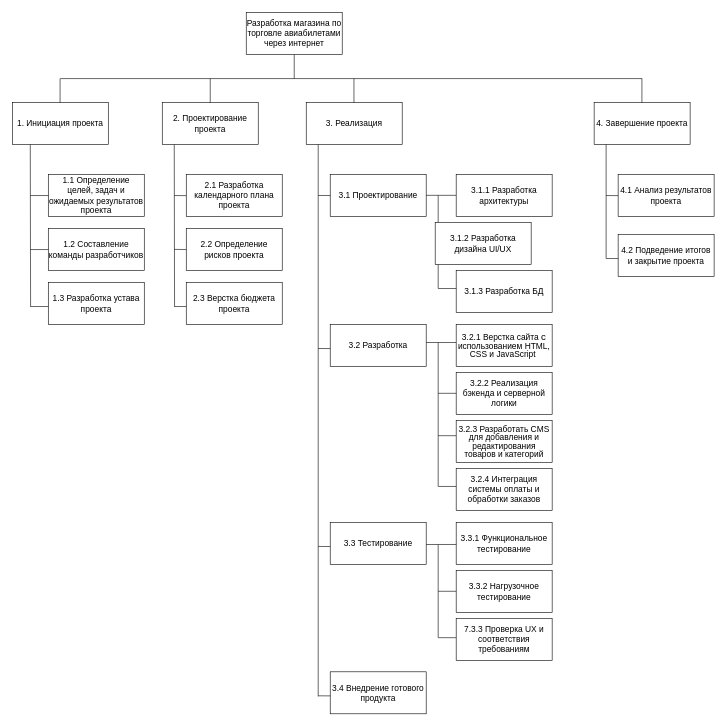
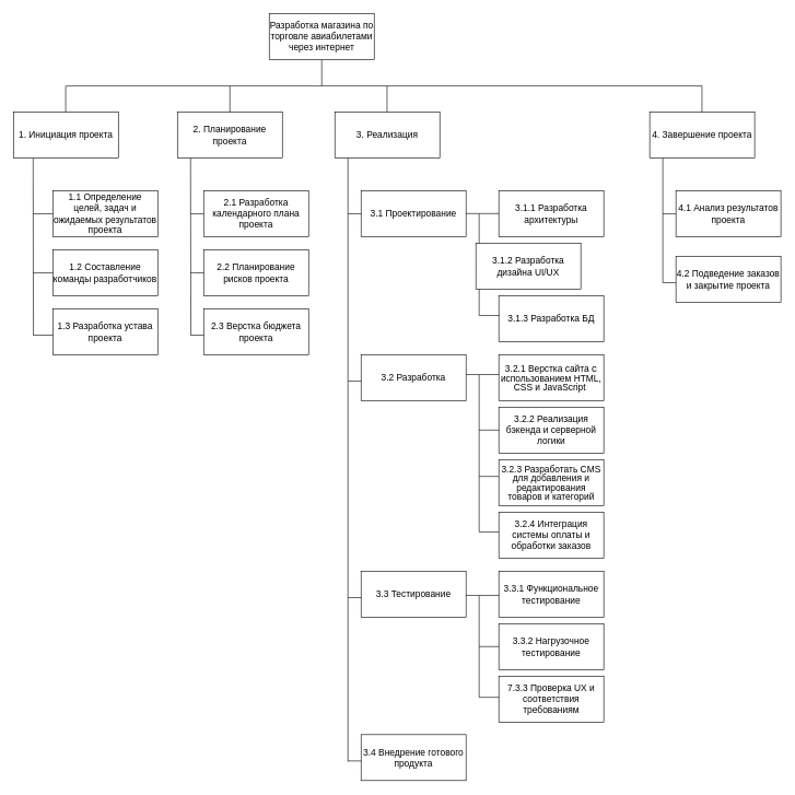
  <mxCell id="0" />
  <mxCell id="1" parent="0" />
  <mxCell id="2" value="&lt;font face=&quot;Helvetica&quot; style=&quot;font-size: 14px;&quot;&gt;Разработка магазина по торговле авиабилетами через интернет&lt;/font&gt;" style="rounded=0;whiteSpace=wrap;html=1;" vertex="1" parent="1"><mxGeometry x="410" y="20" width="160" height="70" as="geometry" /></mxCell>
  <mxCell id="3" value="&lt;font style=&quot;font-size: 14px;&quot;&gt;1. Инициация проекта&lt;/font&gt;" style="rounded=0;whiteSpace=wrap;html=1;" vertex="1" parent="1"><mxGeometry x="20" y="170" width="160" height="70" as="geometry" /></mxCell>
- <mxCell id="4" value="&lt;font style=&quot;font-size: 14px;&quot;&gt;2. Проектирование проекта&lt;/font&gt;" style="rounded=0;whiteSpace=wrap;html=1;" vertex="1" parent="1"><mxGeometry x="270" y="170" width="160" height="70" as="geometry" /></mxCell>
+ <mxCell id="4" value="&lt;font style=&quot;font-size: 14px;&quot;&gt;2. Планирование проекта&lt;/font&gt;" style="rounded=0;whiteSpace=wrap;html=1;" vertex="1" parent="1"><mxGeometry x="270" y="170" width="160" height="70" as="geometry" /></mxCell>
  <mxCell id="5" value="&lt;font style=&quot;font-size: 14px;&quot;&gt;3. Реализация&lt;/font&gt;" style="rounded=0;whiteSpace=wrap;html=1;" vertex="1" parent="1"><mxGeometry x="510" y="170" width="160" height="70" as="geometry" /></mxCell>
  <mxCell id="6" value="&lt;font style=&quot;font-size: 14px;&quot;&gt;4. Завершение проекта&lt;/font&gt;" style="rounded=0;whiteSpace=wrap;html=1;" vertex="1" parent="1"><mxGeometry x="990" y="170" width="160" height="70" as="geometry" /></mxCell>
  <mxCell id="7" value="" style="endArrow=none;html=1;rounded=0;" edge="1" parent="1"><mxGeometry width="50" height="50" relative="1" as="geometry"><mxPoint x="100" y="130" as="sourcePoint" /><mxPoint x="1070" y="130" as="targetPoint" /></mxGeometry></mxCell>
  <mxCell id="8" value="" style="endArrow=none;html=1;rounded=0;entryX=0.5;entryY=0;entryDx=0;entryDy=0;" edge="1" parent="1" target="4"><mxGeometry width="50" height="50" relative="1" as="geometry"><mxPoint x="350" y="130" as="sourcePoint" /><mxPoint x="700" y="170" as="targetPoint" /></mxGeometry></mxCell>
  <mxCell id="9" value="" style="endArrow=none;html=1;rounded=0;" edge="1" parent="1"><mxGeometry width="50" height="50" relative="1" as="geometry"><mxPoint x="99.66" y="170" as="sourcePoint" /><mxPoint x="99.66" y="130" as="targetPoint" /></mxGeometry></mxCell>
  <mxCell id="10" value="" style="endArrow=none;html=1;rounded=0;entryX=0.5;entryY=0;entryDx=0;entryDy=0;" edge="1" parent="1"><mxGeometry width="50" height="50" relative="1" as="geometry"><mxPoint x="589.58" y="130" as="sourcePoint" /><mxPoint x="589.58" y="170" as="targetPoint" /></mxGeometry></mxCell>
  <mxCell id="11" value="" style="endArrow=none;html=1;rounded=0;entryX=0.5;entryY=0;entryDx=0;entryDy=0;" edge="1" parent="1"><mxGeometry width="50" height="50" relative="1" as="geometry"><mxPoint x="1069.66" y="130" as="sourcePoint" /><mxPoint x="1069.66" y="170" as="targetPoint" /></mxGeometry></mxCell>
  <mxCell id="12" value="" style="endArrow=none;html=1;rounded=0;" edge="1" parent="1"><mxGeometry width="50" height="50" relative="1" as="geometry"><mxPoint x="50.5" y="510" as="sourcePoint" /><mxPoint x="50" y="240" as="targetPoint" /></mxGeometry></mxCell>
  <mxCell id="13" value="&lt;font style=&quot;font-size: 14px;&quot;&gt;1.1 Определение целей, задач и ожидаемых результатов проекта&lt;/font&gt;" style="rounded=0;whiteSpace=wrap;html=1;" vertex="1" parent="1"><mxGeometry x="80" y="290" width="160" height="70" as="geometry" /></mxCell>
  <mxCell id="14" value="&lt;font style=&quot;font-size: 14px;&quot;&gt;1.2 Составление команды разработчиков&lt;/font&gt;&lt;span style=&quot;color: rgba(0, 0, 0, 0); font-family: monospace; font-size: 0px; text-align: start; text-wrap: nowrap;&quot;&gt;%3CmxGraphModel%3E%3Croot%3E%3CmxCell%20id%3D%220%22%2F%3E%3CmxCell%20id%3D%221%22%20parent%3D%220%22%2F%3E%3CmxCell%20id%3D%222%22%20value%3D%22%26lt%3Bfont%20style%3D%26quot%3Bfont-size%3A%2014px%3B%26quot%3B%26gt%3B1.1%20%D0%9E%D0%BF%D1%80%D0%B5%D0%B4%D0%B5%D0%BB%D0%B5%D0%BD%D0%B8%D0%B5%20%D1%86%D0%B5%D0%BB%D0%B5%D0%B9%20%D0%B8%20%D0%B7%D0%B0%D0%B4%D0%B0%D1%87%20%D0%BF%D1%80%D0%BE%D0%B5%D0%BA%D1%82%D0%B0%26lt%3B%2Ffont%26gt%3B%22%20style%3D%22rounded%3D0%3BwhiteSpace%3Dwrap%3Bhtml%3D1%3B%22%20vertex%3D%221%22%20parent%3D%221%22%3E%3CmxGeometry%20x%3D%22-120%22%20y%3D%22340%22%20width%3D%22150%22%20height%3D%2270%22%20as%3D%22geometry%22%2F%3E%3C%2FmxCell%3E%3C%2Froot%3E%3C%2FmxGraphModel%3E&lt;/span&gt;" style="rounded=0;whiteSpace=wrap;html=1;" vertex="1" parent="1"><mxGeometry x="80" y="380" width="160" height="70" as="geometry" /></mxCell>
  <mxCell id="15" value="&lt;font style=&quot;font-size: 14px;&quot;&gt;1.3 Разработка устава проекта&lt;/font&gt;" style="rounded=0;whiteSpace=wrap;html=1;" vertex="1" parent="1"><mxGeometry x="80" y="470" width="160" height="70" as="geometry" /></mxCell>
  <mxCell id="16" value="" style="endArrow=none;html=1;rounded=0;" edge="1" parent="1"><mxGeometry width="50" height="50" relative="1" as="geometry"><mxPoint x="50" y="510" as="sourcePoint" /><mxPoint x="80" y="510" as="targetPoint" /></mxGeometry></mxCell>
  <mxCell id="17" value="" style="endArrow=none;html=1;rounded=0;" edge="1" parent="1"><mxGeometry width="50" height="50" relative="1" as="geometry"><mxPoint x="50" y="415" as="sourcePoint" /><mxPoint x="80" y="415" as="targetPoint" /></mxGeometry></mxCell>
  <mxCell id="18" value="" style="endArrow=none;html=1;rounded=0;" edge="1" parent="1"><mxGeometry width="50" height="50" relative="1" as="geometry"><mxPoint x="50" y="325" as="sourcePoint" /><mxPoint x="80" y="325" as="targetPoint" /></mxGeometry></mxCell>
  <mxCell id="19" value="" style="endArrow=none;html=1;rounded=0;entryX=0.5;entryY=0;entryDx=0;entryDy=0;" edge="1" parent="1"><mxGeometry width="50" height="50" relative="1" as="geometry"><mxPoint x="490" y="90" as="sourcePoint" /><mxPoint x="490" y="130" as="targetPoint" /></mxGeometry></mxCell>
  <mxCell id="20" value="" style="endArrow=none;html=1;rounded=0;" edge="1" parent="1"><mxGeometry width="50" height="50" relative="1" as="geometry"><mxPoint x="290.5" y="510" as="sourcePoint" /><mxPoint x="290" y="240" as="targetPoint" /></mxGeometry></mxCell>
  <mxCell id="21" value="&lt;font style=&quot;font-size: 14px;&quot;&gt;2.1 Разработка календарного плана проекта&lt;/font&gt;" style="rounded=0;whiteSpace=wrap;html=1;" vertex="1" parent="1"><mxGeometry x="310" y="290" width="160" height="70" as="geometry" /></mxCell>
- <mxCell id="22" value="&lt;font style=&quot;font-size: 14px;&quot;&gt;2.2 Определение рисков проекта&lt;/font&gt;" style="rounded=0;whiteSpace=wrap;html=1;" vertex="1" parent="1"><mxGeometry x="310" y="380" width="160" height="70" as="geometry" /></mxCell>
+ <mxCell id="22" value="&lt;font style=&quot;font-size: 14px;&quot;&gt;2.2 Планирование рисков проекта&lt;/font&gt;" style="rounded=0;whiteSpace=wrap;html=1;" vertex="1" parent="1"><mxGeometry x="310" y="380" width="160" height="70" as="geometry" /></mxCell>
  <mxCell id="23" value="&lt;font style=&quot;font-size: 14px;&quot;&gt;2.3 Верстка бюджета проекта&lt;/font&gt;" style="rounded=0;whiteSpace=wrap;html=1;" vertex="1" parent="1"><mxGeometry x="310" y="470" width="160" height="70" as="geometry" /></mxCell>
  <mxCell id="24" value="" style="endArrow=none;html=1;rounded=0;" edge="1" parent="1"><mxGeometry width="50" height="50" relative="1" as="geometry"><mxPoint x="290" y="414.76" as="sourcePoint" /><mxPoint x="310" y="415" as="targetPoint" /></mxGeometry></mxCell>
  <mxCell id="25" value="" style="endArrow=none;html=1;rounded=0;" edge="1" parent="1"><mxGeometry width="50" height="50" relative="1" as="geometry"><mxPoint x="290" y="510" as="sourcePoint" /><mxPoint x="310" y="510" as="targetPoint" /></mxGeometry></mxCell>
  <mxCell id="26" value="" style="endArrow=none;html=1;rounded=0;" edge="1" parent="1"><mxGeometry width="50" height="50" relative="1" as="geometry"><mxPoint x="290" y="325" as="sourcePoint" /><mxPoint x="310" y="325.12" as="targetPoint" /></mxGeometry></mxCell>
  <mxCell id="27" value="" style="endArrow=none;html=1;rounded=0;" edge="1" parent="1"><mxGeometry width="50" height="50" relative="1" as="geometry"><mxPoint x="530" y="1160" as="sourcePoint" /><mxPoint x="530" y="240" as="targetPoint" /></mxGeometry></mxCell>
  <mxCell id="28" value="&lt;font style=&quot;font-size: 14px;&quot;&gt;3.1 Проектирование&lt;/font&gt;" style="rounded=0;whiteSpace=wrap;html=1;" vertex="1" parent="1"><mxGeometry x="550" y="290" width="160" height="70" as="geometry" /></mxCell>
  <mxCell id="29" value="&lt;font style=&quot;font-size: 14px;&quot;&gt;3.2 Разработка&lt;/font&gt;" style="rounded=0;whiteSpace=wrap;html=1;" vertex="1" parent="1"><mxGeometry x="550" y="540" width="160" height="70" as="geometry" /></mxCell>
  <mxCell id="30" value="&lt;font style=&quot;font-size: 14px;&quot;&gt;3.3 Тестирование&lt;/font&gt;" style="rounded=0;whiteSpace=wrap;html=1;" vertex="1" parent="1"><mxGeometry x="550" y="870" width="160" height="70" as="geometry" /></mxCell>
  <mxCell id="31" value="" style="endArrow=none;html=1;rounded=0;" edge="1" parent="1"><mxGeometry width="50" height="50" relative="1" as="geometry"><mxPoint x="530" y="324.86" as="sourcePoint" /><mxPoint x="550" y="324.98" as="targetPoint" /></mxGeometry></mxCell>
  <mxCell id="32" value="" style="endArrow=none;html=1;rounded=0;" edge="1" parent="1"><mxGeometry width="50" height="50" relative="1" as="geometry"><mxPoint x="530" y="580" as="sourcePoint" /><mxPoint x="550" y="580.12" as="targetPoint" /></mxGeometry></mxCell>
  <mxCell id="33" value="" style="endArrow=none;html=1;rounded=0;" edge="1" parent="1"><mxGeometry width="50" height="50" relative="1" as="geometry"><mxPoint x="530" y="910" as="sourcePoint" /><mxPoint x="550" y="910.12" as="targetPoint" /></mxGeometry></mxCell>
  <mxCell id="34" value="" style="endArrow=none;html=1;rounded=0;" edge="1" parent="1"><mxGeometry width="50" height="50" relative="1" as="geometry"><mxPoint x="710" y="324.66" as="sourcePoint" /><mxPoint x="760" y="324.66" as="targetPoint" /></mxGeometry></mxCell>
  <mxCell id="35" value="&lt;font style=&quot;font-size: 14px;&quot;&gt;3.1.1 Разработка архитектуры&lt;/font&gt;" style="rounded=0;whiteSpace=wrap;html=1;" vertex="1" parent="1"><mxGeometry x="760" y="290" width="160" height="70" as="geometry" /></mxCell>
  <mxCell id="36" value="" style="endArrow=none;html=1;rounded=0;" edge="1" parent="1"><mxGeometry width="50" height="50" relative="1" as="geometry"><mxPoint x="730" y="480" as="sourcePoint" /><mxPoint x="730" y="325" as="targetPoint" /></mxGeometry></mxCell>
  <mxCell id="37" value="" style="endArrow=none;html=1;rounded=0;entryX=0;entryY=0.5;entryDx=0;entryDy=0;" edge="1" parent="1" target="38"><mxGeometry width="50" height="50" relative="1" as="geometry"><mxPoint x="730" y="405" as="sourcePoint" /><mxPoint x="780" y="400" as="targetPoint" /></mxGeometry></mxCell>
  <mxCell id="38" value="&lt;font style=&quot;font-size: 14px;&quot;&gt;3.1.2 Разработка дизайна UI/UX&lt;/font&gt;" style="rounded=0;whiteSpace=wrap;html=1;" vertex="1" parent="1"><mxGeometry x="725" y="370" width="160" height="70" as="geometry" /></mxCell>
  <mxCell id="39" value="&lt;font style=&quot;font-size: 14px;&quot;&gt;3.1.3 Разработка БД&lt;/font&gt;" style="rounded=0;whiteSpace=wrap;html=1;" vertex="1" parent="1"><mxGeometry x="760" y="450" width="160" height="70" as="geometry" /></mxCell>
  <mxCell id="40" value="" style="endArrow=none;html=1;rounded=0;" edge="1" parent="1"><mxGeometry width="50" height="50" relative="1" as="geometry"><mxPoint x="730" y="480" as="sourcePoint" /><mxPoint x="760" y="480" as="targetPoint" /></mxGeometry></mxCell>
  <mxCell id="41" value="" style="endArrow=none;html=1;rounded=0;" edge="1" parent="1"><mxGeometry width="50" height="50" relative="1" as="geometry"><mxPoint x="710" y="570" as="sourcePoint" /><mxPoint x="760" y="570" as="targetPoint" /></mxGeometry></mxCell>
  <mxCell id="42" value="" style="endArrow=none;html=1;rounded=0;" edge="1" parent="1"><mxGeometry width="50" height="50" relative="1" as="geometry"><mxPoint x="730" y="810" as="sourcePoint" /><mxPoint x="730" y="570.34" as="targetPoint" /></mxGeometry></mxCell>
  <mxCell id="43" value="" style="endArrow=none;html=1;rounded=0;" edge="1" parent="1"><mxGeometry width="50" height="50" relative="1" as="geometry"><mxPoint x="730" y="725.34" as="sourcePoint" /><mxPoint x="760" y="725.34" as="targetPoint" /></mxGeometry></mxCell>
  <mxCell id="44" value="&lt;font style=&quot;font-size: 14px;&quot;&gt;3.2.1 Верстка сайта&amp;nbsp;&lt;/font&gt;&lt;span style=&quot;font-size:12.0pt;line-height:107%;&lt;br/&gt;font-family:&amp;quot;Times New Roman&amp;quot;,serif;mso-fareast-font-family:Calibri;mso-fareast-theme-font:&lt;br/&gt;minor-latin;mso-ansi-language:RU;mso-fareast-language:EN-US;mso-bidi-language:&lt;br/&gt;AR-SA&quot;&gt;с &lt;/span&gt;&lt;span style=&quot;line-height: 107%;&quot;&gt;&lt;font face=&quot;Helvetica&quot; style=&quot;font-size: 14px;&quot;&gt;использованием HTML, CSS и JavaScript&amp;nbsp;&lt;/font&gt;&lt;/span&gt;" style="rounded=0;whiteSpace=wrap;html=1;" vertex="1" parent="1"><mxGeometry x="760" y="540" width="160" height="70" as="geometry" /></mxCell>
  <mxCell id="45" value="&lt;font style=&quot;font-size: 14px;&quot;&gt;3.2.2 Реализация бэкенда и серверной логики&lt;/font&gt;" style="rounded=0;whiteSpace=wrap;html=1;" vertex="1" parent="1"><mxGeometry x="760" y="620" width="160" height="70" as="geometry" /></mxCell>
  <mxCell id="46" value="&lt;font style=&quot;font-size: 14px;&quot;&gt;3.2.3&amp;nbsp;&lt;/font&gt;&lt;span style=&quot;line-height: 107%;&quot;&gt;&lt;font style=&quot;font-size: 14px;&quot;&gt;Разработать CMS для добавления и&lt;br/&gt;редактирования товаров и категорий&lt;/font&gt;&lt;/span&gt;" style="rounded=0;whiteSpace=wrap;html=1;" vertex="1" parent="1"><mxGeometry x="760" y="700" width="160" height="70" as="geometry" /></mxCell>
  <mxCell id="47" value="" style="endArrow=none;html=1;rounded=0;" edge="1" parent="1"><mxGeometry width="50" height="50" relative="1" as="geometry"><mxPoint x="730" y="654.71" as="sourcePoint" /><mxPoint x="760" y="654.71" as="targetPoint" /></mxGeometry></mxCell>
  <mxCell id="48" value="&lt;font style=&quot;font-size: 14px;&quot;&gt;3.2.4 Интеграция системы оплаты и обработки заказов&lt;/font&gt;" style="rounded=0;whiteSpace=wrap;html=1;" vertex="1" parent="1"><mxGeometry x="760" y="780" width="160" height="70" as="geometry" /></mxCell>
  <mxCell id="49" value="" style="endArrow=none;html=1;rounded=0;" edge="1" parent="1"><mxGeometry width="50" height="50" relative="1" as="geometry"><mxPoint x="730" y="810" as="sourcePoint" /><mxPoint x="760" y="810" as="targetPoint" /></mxGeometry></mxCell>
  <mxCell id="50" value="&lt;font style=&quot;font-size: 14px;&quot;&gt;3.3.1 Функциональное тестирование&lt;/font&gt;" style="rounded=0;whiteSpace=wrap;html=1;" vertex="1" parent="1"><mxGeometry x="760" y="870" width="160" height="70" as="geometry" /></mxCell>
  <mxCell id="51" value="&lt;font style=&quot;font-size: 14px;&quot;&gt;3.3.2 Нагрузочное тестирование&lt;/font&gt;" style="rounded=0;whiteSpace=wrap;html=1;" vertex="1" parent="1"><mxGeometry x="760" y="950" width="160" height="70" as="geometry" /></mxCell>
  <mxCell id="52" value="&lt;font style=&quot;font-size: 14px;&quot;&gt;7.3.3 Проверка UX и соответствия требованиям&lt;/font&gt;" style="rounded=0;whiteSpace=wrap;html=1;" vertex="1" parent="1"><mxGeometry x="760" y="1030" width="160" height="70" as="geometry" /></mxCell>
  <mxCell id="53" value="" style="endArrow=none;html=1;rounded=0;" edge="1" parent="1"><mxGeometry width="50" height="50" relative="1" as="geometry"><mxPoint x="710" y="906.74" as="sourcePoint" /><mxPoint x="760" y="906.74" as="targetPoint" /></mxGeometry></mxCell>
  <mxCell id="54" value="" style="endArrow=none;html=1;rounded=0;" edge="1" parent="1"><mxGeometry width="50" height="50" relative="1" as="geometry"><mxPoint x="730" y="1062.08" as="sourcePoint" /><mxPoint x="730" y="907.08" as="targetPoint" /></mxGeometry></mxCell>
  <mxCell id="55" value="" style="endArrow=none;html=1;rounded=0;entryX=0;entryY=0.5;entryDx=0;entryDy=0;" edge="1" parent="1"><mxGeometry width="50" height="50" relative="1" as="geometry"><mxPoint x="730" y="984.76" as="sourcePoint" /><mxPoint x="760" y="984.76" as="targetPoint" /></mxGeometry></mxCell>
  <mxCell id="56" value="" style="endArrow=none;html=1;rounded=0;" edge="1" parent="1"><mxGeometry width="50" height="50" relative="1" as="geometry"><mxPoint x="730" y="1062.08" as="sourcePoint" /><mxPoint x="760" y="1062.08" as="targetPoint" /></mxGeometry></mxCell>
  <mxCell id="57" value="&lt;font style=&quot;font-size: 14px;&quot;&gt;3.4 Внедрение готового продукта&lt;/font&gt;" style="rounded=0;whiteSpace=wrap;html=1;" vertex="1" parent="1"><mxGeometry x="550" y="1119" width="160" height="70" as="geometry" /></mxCell>
  <mxCell id="58" value="" style="endArrow=none;html=1;rounded=0;" edge="1" parent="1"><mxGeometry width="50" height="50" relative="1" as="geometry"><mxPoint x="530" y="1159" as="sourcePoint" /><mxPoint x="550" y="1159.12" as="targetPoint" /></mxGeometry></mxCell>
  <mxCell id="59" value="" style="endArrow=none;html=1;rounded=0;" edge="1" parent="1"><mxGeometry width="50" height="50" relative="1" as="geometry"><mxPoint x="1010" y="430" as="sourcePoint" /><mxPoint x="1010" y="240" as="targetPoint" /></mxGeometry></mxCell>
  <mxCell id="60" value="&lt;font style=&quot;font-size: 14px;&quot;&gt;4.1 Анализ результатов проекта&lt;/font&gt;" style="rounded=0;whiteSpace=wrap;html=1;" vertex="1" parent="1"><mxGeometry x="1030" y="290" width="160" height="70" as="geometry" /></mxCell>
- <mxCell id="61" value="&lt;font style=&quot;font-size: 14px;&quot;&gt;4.2 Подведение итогов и закрытие проекта&lt;/font&gt;" style="rounded=0;whiteSpace=wrap;html=1;" vertex="1" parent="1"><mxGeometry x="1030" y="390" width="160" height="70" as="geometry" /></mxCell>
+ <mxCell id="61" value="&lt;font style=&quot;font-size: 14px;&quot;&gt;4.2 Подведение заказов и закрытие проекта&lt;/font&gt;" style="rounded=0;whiteSpace=wrap;html=1;" vertex="1" parent="1"><mxGeometry x="1030" y="390" width="160" height="70" as="geometry" /></mxCell>
  <mxCell id="62" value="" style="endArrow=none;html=1;rounded=0;" edge="1" parent="1"><mxGeometry width="50" height="50" relative="1" as="geometry"><mxPoint x="1010" y="430" as="sourcePoint" /><mxPoint x="1030" y="430" as="targetPoint" /></mxGeometry></mxCell>
  <mxCell id="63" value="" style="endArrow=none;html=1;rounded=0;" edge="1" parent="1"><mxGeometry width="50" height="50" relative="1" as="geometry"><mxPoint x="1010" y="325" as="sourcePoint" /><mxPoint x="1030" y="325.12" as="targetPoint" /></mxGeometry></mxCell>
